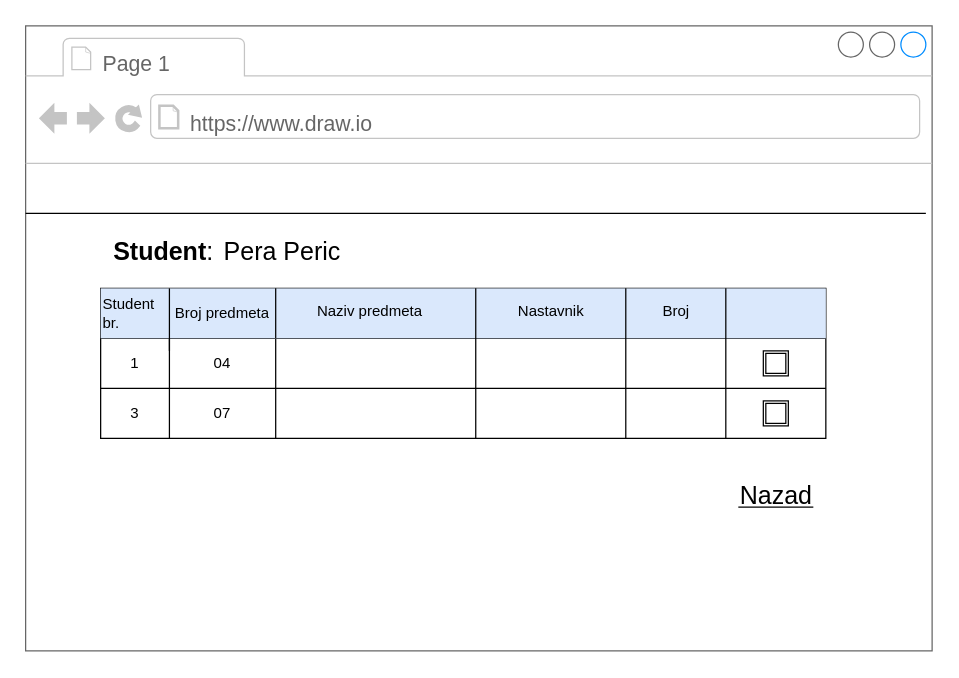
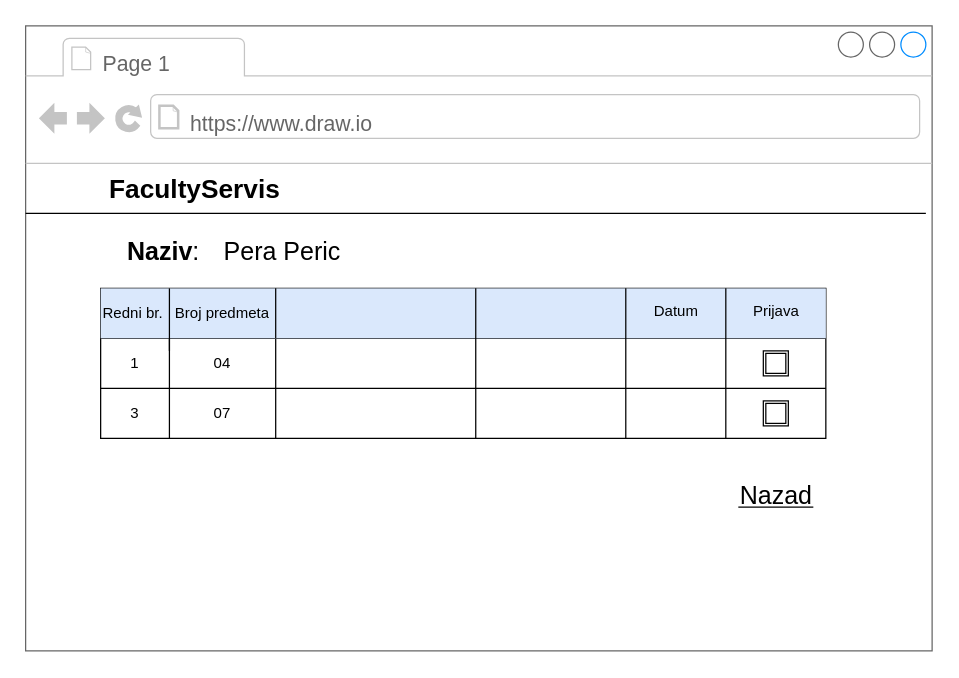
  <mxCell id="0" />
  <mxCell id="1" parent="0" />
  <mxCell id="2" value="" style="strokeWidth=1;shadow=0;dashed=0;align=center;html=1;shape=mxgraph.mockup.containers.browserWindow;rSize=0;strokeColor=#666666;strokeColor2=#008cff;strokeColor3=#c4c4c4;mainText=,;recursiveResize=0;fontStyle=1;verticalAlign=middle;fontSize=20;" parent="1" vertex="1"><mxGeometry x="20" y="20" width="725" height="500" as="geometry" /></mxCell>
  <mxCell id="3" value="Page 1" style="strokeWidth=1;shadow=0;dashed=0;align=center;html=1;shape=mxgraph.mockup.containers.anchor;fontSize=17;fontColor=#666666;align=left;" parent="2" vertex="1"><mxGeometry x="60" y="12" width="110" height="40" as="geometry" /></mxCell>
  <mxCell id="4" value="https://www.draw.io" style="strokeWidth=1;shadow=0;dashed=0;align=center;html=1;shape=mxgraph.mockup.containers.anchor;rSize=0;fontSize=17;fontColor=#666666;align=left;" parent="2" vertex="1"><mxGeometry x="130" y="60" width="250" height="40" as="geometry" /></mxCell>
  <mxCell id="5" value="" style="shape=table;html=1;whiteSpace=wrap;startSize=0;container=1;collapsible=0;childLayout=tableLayout;" parent="2" vertex="1"><mxGeometry x="60" y="210" width="580" height="120" as="geometry" /></mxCell>
  <mxCell id="6" value="" style="shape=partialRectangle;html=1;whiteSpace=wrap;collapsible=0;dropTarget=0;pointerEvents=0;fillColor=#dae8fc;top=0;left=0;bottom=0;right=0;points=[[0,0.5],[1,0.5]];portConstraint=eastwest;strokeColor=#6c8ebf;" parent="5" vertex="1"><mxGeometry width="580" height="40" as="geometry" /></mxCell>
- <mxCell id="7" value="Student br." style="shape=partialRectangle;html=1;whiteSpace=wrap;connectable=0;fillColor=none;top=0;left=0;bottom=0;right=0;overflow=hidden;align=left;" parent="6" vertex="1"><mxGeometry width="55" height="40" as="geometry" /></mxCell>
+ <mxCell id="7" value="Redni br." style="shape=partialRectangle;html=1;whiteSpace=wrap;connectable=0;fillColor=none;top=0;left=0;bottom=0;right=0;overflow=hidden;align=left;" parent="6" vertex="1"><mxGeometry width="55" height="40" as="geometry" /></mxCell>
  <mxCell id="8" value="Broj predmeta" style="shape=partialRectangle;html=1;whiteSpace=wrap;connectable=0;fillColor=none;top=0;left=0;bottom=0;right=0;overflow=hidden;" parent="6" vertex="1"><mxGeometry x="55" width="85" height="40" as="geometry" /></mxCell>
  <mxCell id="9" value="" style="shape=partialRectangle;html=1;whiteSpace=wrap;connectable=0;fillColor=none;top=0;left=0;bottom=0;right=0;overflow=hidden;" parent="6" vertex="1"><mxGeometry x="140" width="440" height="40" as="geometry" /></mxCell>
  <mxCell id="10" value="" style="shape=partialRectangle;html=1;whiteSpace=wrap;collapsible=0;dropTarget=0;pointerEvents=0;fillColor=none;top=0;left=0;bottom=0;right=0;points=[[0,0.5],[1,0.5]];portConstraint=eastwest;" parent="5" vertex="1"><mxGeometry y="40" width="580" height="40" as="geometry" /></mxCell>
  <mxCell id="11" value="1" style="shape=partialRectangle;html=1;whiteSpace=wrap;connectable=0;fillColor=none;top=0;left=0;bottom=0;right=0;overflow=hidden;" parent="10" vertex="1"><mxGeometry width="55" height="40" as="geometry" /></mxCell>
  <mxCell id="12" value="04" style="shape=partialRectangle;html=1;whiteSpace=wrap;connectable=0;fillColor=none;top=0;left=0;bottom=0;right=0;overflow=hidden;" parent="10" vertex="1"><mxGeometry x="55" width="85" height="40" as="geometry" /></mxCell>
  <mxCell id="13" value="" style="shape=partialRectangle;html=1;whiteSpace=wrap;connectable=0;fillColor=none;top=0;left=0;bottom=0;right=0;overflow=hidden;" parent="10" vertex="1"><mxGeometry x="140" width="440" height="40" as="geometry" /></mxCell>
  <mxCell id="14" value="" style="shape=partialRectangle;html=1;whiteSpace=wrap;collapsible=0;dropTarget=0;pointerEvents=0;fillColor=none;top=0;left=0;bottom=0;right=0;points=[[0,0.5],[1,0.5]];portConstraint=eastwest;" parent="5" vertex="1"><mxGeometry y="80" width="580" height="40" as="geometry" /></mxCell>
  <mxCell id="15" value="3" style="shape=partialRectangle;html=1;whiteSpace=wrap;connectable=0;fillColor=none;top=0;left=0;bottom=0;right=0;overflow=hidden;" parent="14" vertex="1"><mxGeometry width="55" height="40" as="geometry" /></mxCell>
  <mxCell id="16" value="07" style="shape=partialRectangle;html=1;whiteSpace=wrap;connectable=0;fillColor=none;top=0;left=0;bottom=0;right=0;overflow=hidden;" parent="14" vertex="1"><mxGeometry x="55" width="85" height="40" as="geometry" /></mxCell>
  <mxCell id="17" value="" style="shape=partialRectangle;html=1;whiteSpace=wrap;connectable=0;fillColor=none;top=0;left=0;bottom=0;right=0;overflow=hidden;" parent="14" vertex="1"><mxGeometry x="140" width="440" height="40" as="geometry" /></mxCell>
- <mxCell id="18" value="&lt;font style=&quot;font-size: 20px&quot;&gt;&lt;b&gt;Student&lt;/b&gt;:&lt;/font&gt;" style="text;html=1;align=center;verticalAlign=middle;resizable=0;points=[];autosize=1;" parent="2" vertex="1"><mxGeometry x="60" y="170" width="100" height="20" as="geometry" /></mxCell>
+ <mxCell id="18" value="&lt;font style=&quot;font-size: 20px&quot;&gt;&lt;b&gt;Naziv&lt;/b&gt;:&lt;/font&gt;" style="text;html=1;align=center;verticalAlign=middle;resizable=0;points=[];autosize=1;" parent="2" vertex="1"><mxGeometry x="60" y="170" width="100" height="20" as="geometry" /></mxCell>
  <mxCell id="19" value="Pera Peric" style="text;html=1;align=center;verticalAlign=middle;resizable=0;points=[];autosize=1;fontSize=20;" parent="2" vertex="1"><mxGeometry x="150" y="165" width="110" height="30" as="geometry" /></mxCell>
  <mxCell id="20" value="" style="line;strokeWidth=1;html=1;perimeter=backbonePerimeter;points=[];outlineConnect=0;fontSize=20;align=center;" parent="2" vertex="1"><mxGeometry y="145" width="720" height="10" as="geometry" /></mxCell>
+ <mxCell id="21" value="&lt;font style=&quot;font-size: 21px&quot;&gt;&lt;b&gt;FacultyServis&lt;/b&gt;&lt;/font&gt;" style="text;html=1;align=center;verticalAlign=middle;resizable=0;points=[];autosize=1;fontSize=20;" parent="2" vertex="1"><mxGeometry x="60" y="115" width="150" height="30" as="geometry" /></mxCell>
  <mxCell id="22" value="" style="line;strokeWidth=1;direction=south;html=1;perimeter=backbonePerimeter;points=[];outlineConnect=0;fontSize=20;align=center;" parent="2" vertex="1"><mxGeometry x="110" y="210" width="10" height="50" as="geometry" /></mxCell>
  <mxCell id="23" value="" style="line;strokeWidth=1;direction=south;html=1;perimeter=backbonePerimeter;points=[];outlineConnect=0;fontSize=20;align=center;" parent="2" vertex="1"><mxGeometry x="190" y="210" width="20" height="40" as="geometry" /></mxCell>
- <mxCell id="24" value="&lt;font style=&quot;font-size: 12px&quot;&gt;Naziv predmeta&lt;/font&gt;" style="text;html=1;align=center;verticalAlign=middle;resizable=0;points=[];autosize=1;fontSize=20;" parent="2" vertex="1"><mxGeometry x="225" y="210" width="100" height="30" as="geometry" /></mxCell>
  <mxCell id="25" value="" style="line;strokeWidth=1;direction=south;html=1;perimeter=backbonePerimeter;points=[];outlineConnect=0;fontSize=20;align=center;" parent="2" vertex="1"><mxGeometry x="355" y="210" width="10" height="120" as="geometry" /></mxCell>
- <mxCell id="26" value="&lt;font style=&quot;font-size: 12px&quot;&gt;Nastavnik&lt;/font&gt;" style="text;html=1;align=center;verticalAlign=middle;resizable=0;points=[];autosize=1;fontSize=20;" parent="2" vertex="1"><mxGeometry x="385" y="210" width="70" height="30" as="geometry" /></mxCell>
  <mxCell id="27" value="" style="line;strokeWidth=1;direction=south;html=1;perimeter=backbonePerimeter;points=[];outlineConnect=0;fontSize=20;align=center;" parent="2" vertex="1"><mxGeometry x="475" y="210" width="10" height="120" as="geometry" /></mxCell>
- <mxCell id="28" value="&lt;font style=&quot;font-size: 12px&quot;&gt;Broj&lt;/font&gt;" style="text;html=1;align=center;verticalAlign=middle;resizable=0;points=[];autosize=1;fontSize=20;" parent="2" vertex="1"><mxGeometry x="495" y="210" width="50" height="30" as="geometry" /></mxCell>
+ <mxCell id="28" value="&lt;font style=&quot;font-size: 12px&quot;&gt;Datum&lt;/font&gt;" style="text;html=1;align=center;verticalAlign=middle;resizable=0;points=[];autosize=1;fontSize=20;" parent="2" vertex="1"><mxGeometry x="495" y="210" width="50" height="30" as="geometry" /></mxCell>
  <mxCell id="29" value="" style="line;strokeWidth=1;direction=south;html=1;perimeter=backbonePerimeter;points=[];outlineConnect=0;fontSize=20;align=center;" parent="2" vertex="1"><mxGeometry x="555" y="210" width="10" height="120" as="geometry" /></mxCell>
+ <mxCell id="30" value="&lt;font style=&quot;font-size: 12px&quot;&gt;Prijava&lt;/font&gt;" style="text;html=1;align=center;verticalAlign=middle;resizable=0;points=[];autosize=1;fontSize=20;" parent="2" vertex="1"><mxGeometry x="575" y="210" width="50" height="30" as="geometry" /></mxCell>
  <mxCell id="31" value="" style="shape=ext;double=1;whiteSpace=wrap;html=1;aspect=fixed;strokeWidth=1;fontSize=20;align=center;" parent="2" vertex="1"><mxGeometry x="590" y="260" width="20" height="20" as="geometry" /></mxCell>
  <mxCell id="32" value="" style="shape=ext;double=1;whiteSpace=wrap;html=1;aspect=fixed;strokeWidth=1;fontSize=20;align=center;" parent="2" vertex="1"><mxGeometry x="590" y="300" width="20" height="20" as="geometry" /></mxCell>
  <mxCell id="33" value="Nazad" style="text;html=1;align=center;verticalAlign=middle;resizable=0;points=[];autosize=1;fontSize=20;" parent="2" vertex="1"><mxGeometry x="565" y="360" width="70" height="30" as="geometry" /></mxCell>
  <mxCell id="34" value="" style="line;strokeWidth=1;html=1;perimeter=backbonePerimeter;points=[];outlineConnect=0;fontSize=20;align=center;" parent="2" vertex="1"><mxGeometry x="570" y="380" width="60" height="10" as="geometry" /></mxCell>
